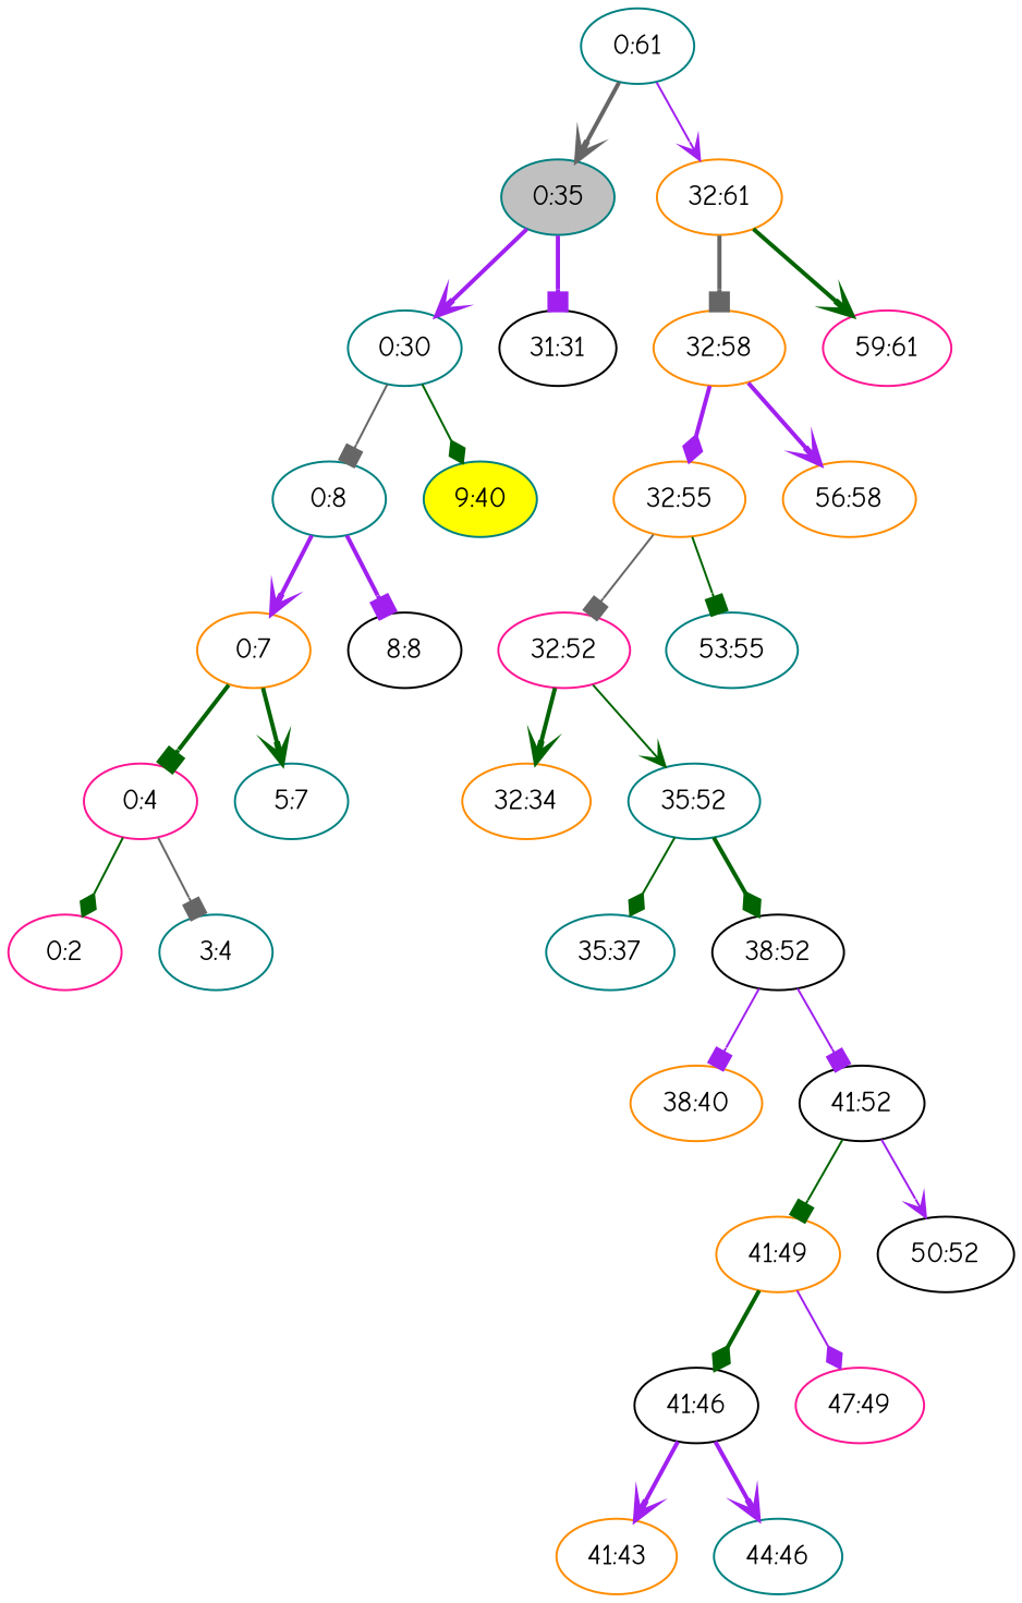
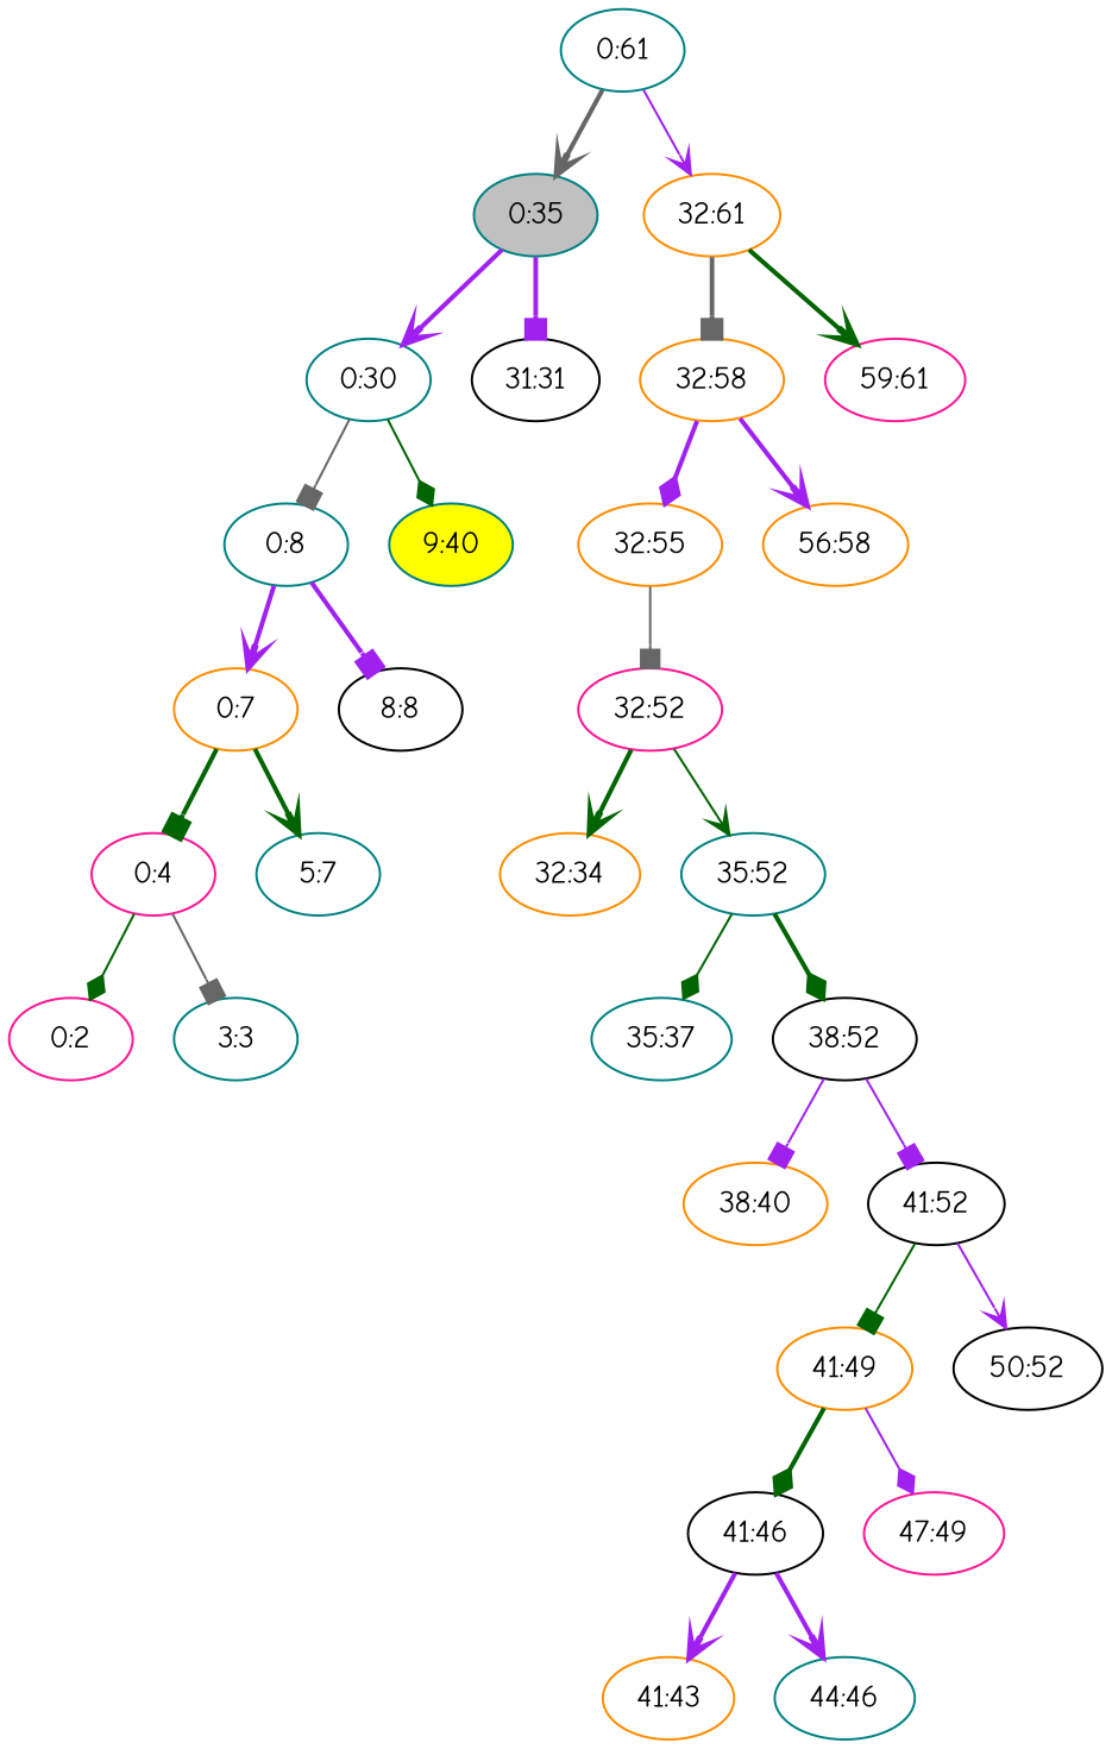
  digraph {
    fontname="Comic Neue"
    node [color=teal fontname="Comic Neue"]
    edge [arrowhead=vee color=purple fontname="Comic Neue" style=bold]
    n1 [label="0:61"]
    n2 [fillcolor=grey label="0:35" style=filled]
    n3 [color=darkorange label="32:61"]
    n4 [label="0:30"]
    n5 [color=black label="31:31"]
    n6 [color=darkorange label="32:58"]
    n7 [color=deeppink label="59:61"]
    n8 [label="0:8"]
    n9 [fillcolor=yellow label="9:40" style=filled]
    n10 [color=darkorange label="0:7"]
    n11 [color=black label="8:8"]
    n12 [color=deeppink label="0:4"]
    n13 [label="5:7"]
    n14 [color=deeppink label="0:2"]
-   n15 [label="3:4"]
+   n15 [label="3:3"]
    n16 [color=darkorange label="32:55"]
    n17 [color=darkorange label="56:58"]
    n18 [color=deeppink label="32:52"]
-   n19 [label="53:55"]
    n20 [color=darkorange label="32:34"]
    n21 [label="35:52"]
    n22 [label="35:37"]
    n23 [color=black label="38:52"]
    n24 [color=darkorange label="38:40"]
    n25 [color=black label="41:52"]
    n26 [color=darkorange label="41:49"]
    n27 [color=black label="50:52"]
    n28 [color=black label="41:46"]
    n29 [color=deeppink label="47:49"]
    n30 [color=darkorange label="41:43"]
    n31 [label="44:46"]
    n1 -> n2 [color=gray40]
    n1 -> n3 [style=solid]
    n2 -> n4
    n2 -> n5 [arrowhead=box]
    n3 -> n6 [arrowhead=box color=gray40]
    n3 -> n7 [color=darkgreen]
    n4 -> n8 [arrowhead=box color=gray40 style=solid]
    n4 -> n9 [arrowhead=diamond color=darkgreen style=solid]
    n6 -> n16 [arrowhead=diamond]
    n6 -> n17
    n8 -> n10
    n8 -> n11 [arrowhead=box]
    n10 -> n12 [arrowhead=box color=darkgreen]
    n10 -> n13 [color=darkgreen]
    n12 -> n14 [arrowhead=diamond color=darkgreen style=solid]
    n12 -> n15 [arrowhead=box color=gray40 style=solid]
    n16 -> n18 [arrowhead=box color=gray40 style=solid]
-   n16 -> n19 [arrowhead=box color=darkgreen style=solid]
    n18 -> n20 [color=darkgreen]
    n18 -> n21 [color=darkgreen style=solid]
    n21 -> n22 [arrowhead=diamond color=darkgreen style=solid]
    n21 -> n23 [arrowhead=diamond color=darkgreen]
    n23 -> n24 [arrowhead=box style=solid]
    n23 -> n25 [arrowhead=box style=solid]
    n25 -> n26 [arrowhead=box color=darkgreen style=solid]
    n25 -> n27 [style=solid]
    n26 -> n28 [arrowhead=diamond color=darkgreen]
    n26 -> n29 [arrowhead=diamond style=solid]
    n28 -> n30
    n28 -> n31
  }
